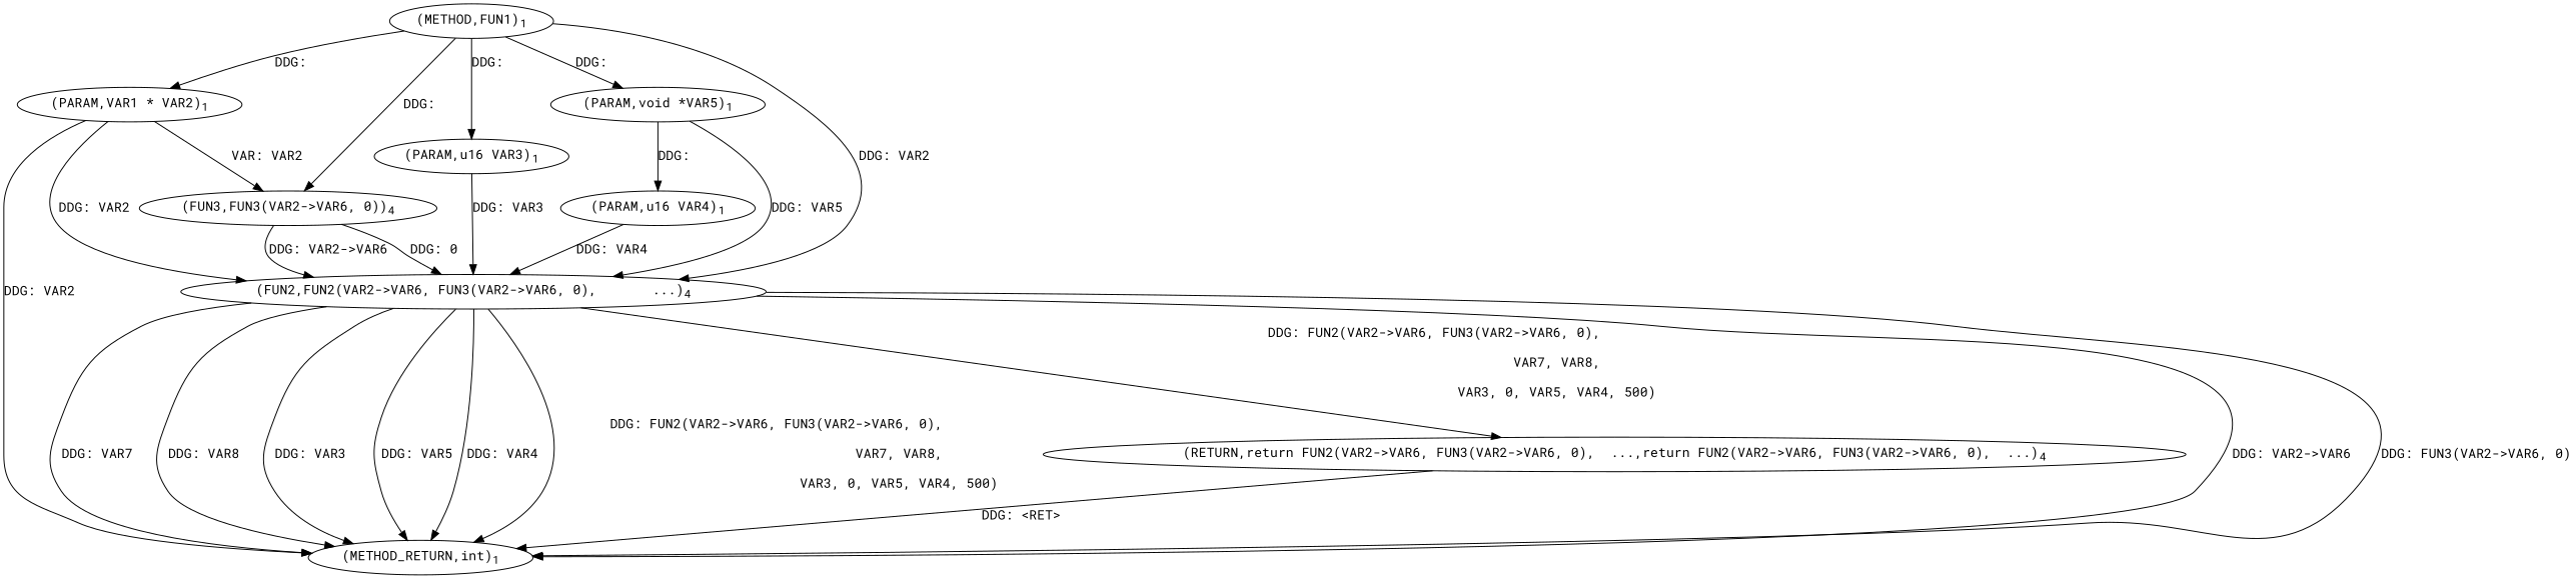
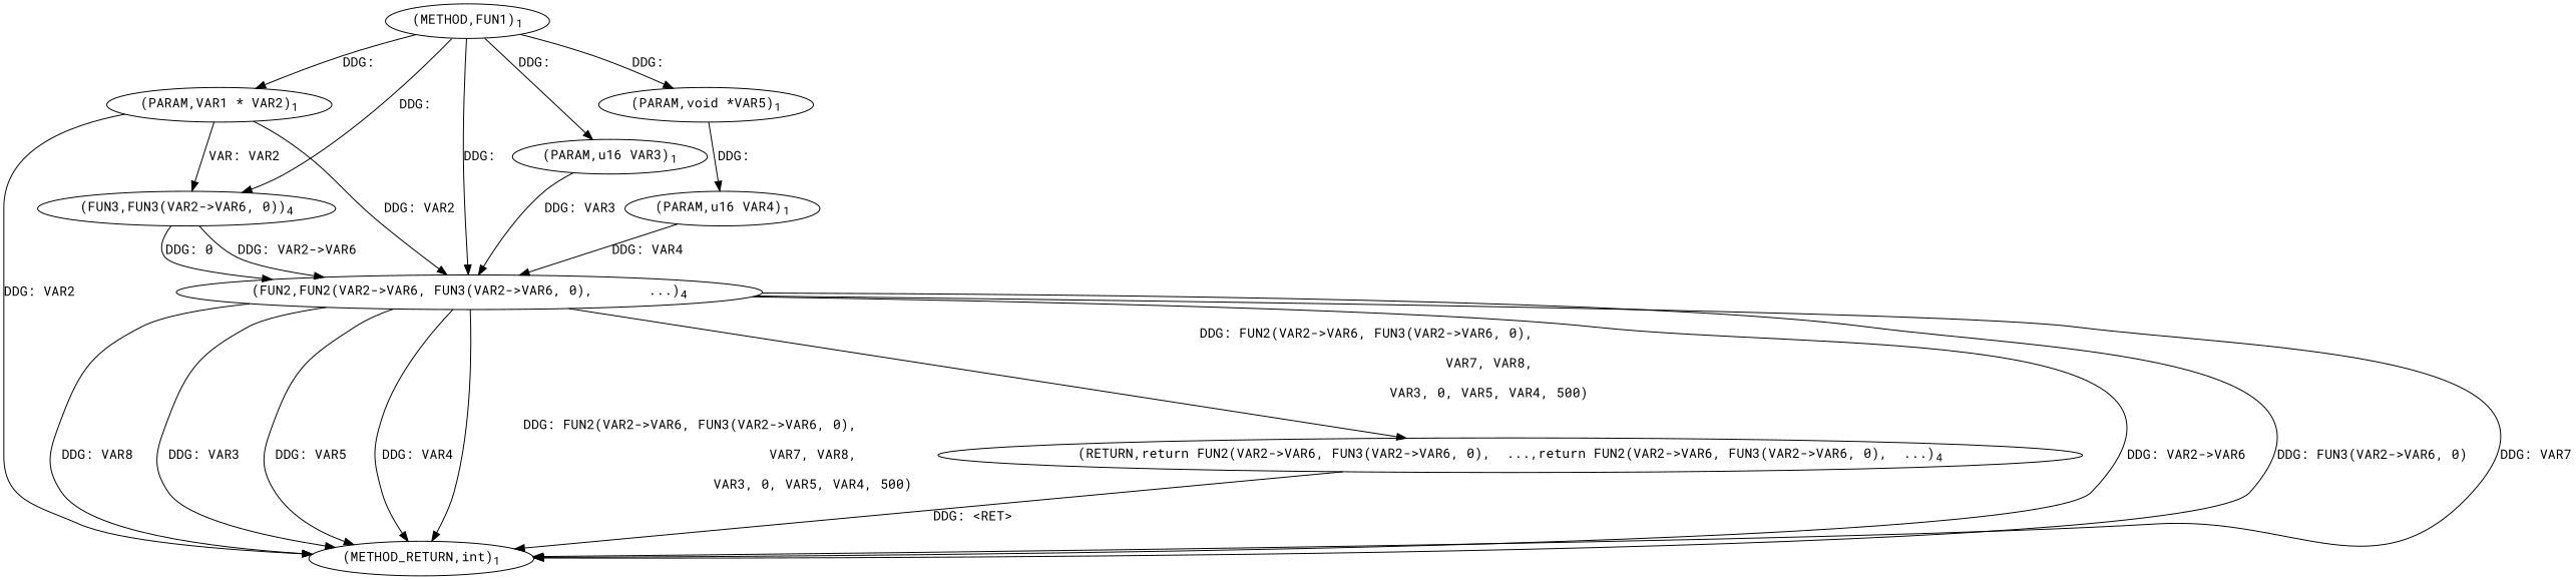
  digraph {
    fontname="Roboto Mono"
    node [fontname="Roboto Mono"]
    edge [fontname="Roboto Mono"]
    n1 [label=<(METHOD,FUN1)<SUB>1</SUB>>]
    n2 [label=<(PARAM,VAR1 * VAR2)<SUB>1</SUB>>]
    n3 [label=<(PARAM,u16 VAR3)<SUB>1</SUB>>]
    n4 [label=<(PARAM,void *VAR5)<SUB>1</SUB>>]
    n5 [label=<(FUN2,FUN2(VAR2-&gt;VAR6, FUN3(VAR2-&gt;VAR6, 0),  			     ...)<SUB>4</SUB>>]
    n6 [label=<(FUN3,FUN3(VAR2-&gt;VAR6, 0))<SUB>4</SUB>>]
    n7 [label=<(METHOD_RETURN,int)<SUB>1</SUB>>]
    n8 [label=<(PARAM,u16 VAR4)<SUB>1</SUB>>]
    n9 [label=<(RETURN,return FUN2(VAR2-&gt;VAR6, FUN3(VAR2-&gt;VAR6, 0),  	...,return FUN2(VAR2-&gt;VAR6, FUN3(VAR2-&gt;VAR6, 0),  	...)<SUB>4</SUB>>]
    n1 -> n2 [label="DDG: "]
    n1 -> n3 [label="DDG: "]
    n1 -> n4 [label="DDG: "]
-   n1 -> n5 [label="DDG: VAR2"]
+   n1 -> n5 [label="DDG: "]
    n1 -> n6 [label="DDG: "]
    n2 -> n5 [label="DDG: VAR2"]
    n2 -> n6 [label="VAR: VAR2"]
    n2 -> n7 [label="DDG: VAR2"]
    n3 -> n5 [label="DDG: VAR3"]
-   n4 -> n5 [label="DDG: VAR5"]
    n4 -> n8 [label="DDG: "]
    n5 -> n7 [label="DDG: VAR2-&gt;VAR6"]
    n5 -> n7 [label="DDG: FUN3(VAR2-&gt;VAR6, 0)"]
    n5 -> n7 [label="DDG: VAR7"]
    n5 -> n7 [label="DDG: VAR8"]
    n5 -> n7 [label="DDG: VAR3"]
    n5 -> n7 [label="DDG: VAR5"]
    n5 -> n7 [label="DDG: VAR4"]
    n5 -> n7 [label="DDG: FUN2(VAR2-&gt;VAR6, FUN3(VAR2-&gt;VAR6, 0),\n\n			       VAR7, VAR8,\n\n			       VAR3, 0, VAR5, VAR4, 500)"]
    n5 -> n9 [label="DDG: FUN2(VAR2-&gt;VAR6, FUN3(VAR2-&gt;VAR6, 0),\n\n			       VAR7, VAR8,\n\n			       VAR3, 0, VAR5, VAR4, 500)"]
    n6 -> n5 [label="DDG: VAR2-&gt;VAR6"]
    n6 -> n5 [label="DDG: 0"]
    n8 -> n5 [label="DDG: VAR4"]
    n9 -> n7 [label="DDG: &lt;RET&gt;"]
  }
